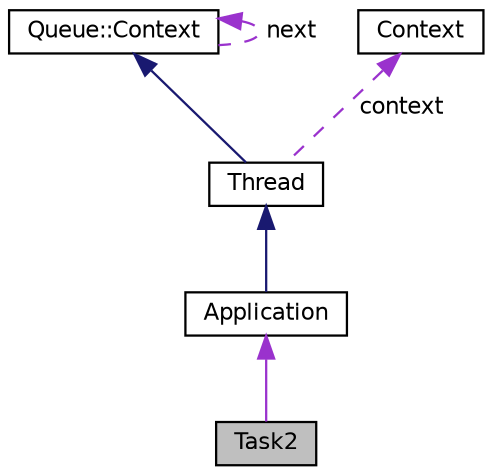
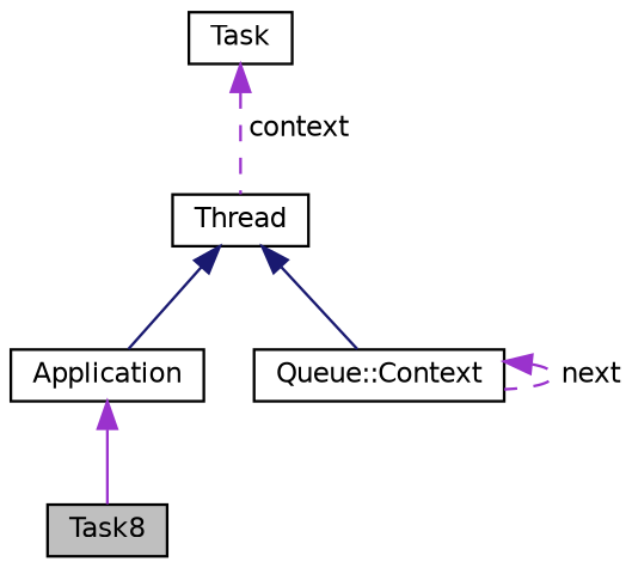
  digraph {
    fontname="DejaVu Sans"
    node [color=black fontname="DejaVu Sans" fontsize=10 shape=record]
    edge [color=darkorchid3 dir=back fontname="DejaVu Sans" fontsize=10 labelfontname=Helvetica labelfontsize=10 style=solid]
-   n1 [fillcolor=grey75 fontcolor=black height=0.2 label=Task2 style=filled width=0.4]
+   n1 [fillcolor=grey75 fontcolor=black height=0.2 label=Task8 style=filled width=0.4]
    n2 [height=0.2 label=Application width=0.4]
    n3 [height=0.2 label=Thread width=0.4]
    n4 [height=0.2 label="Queue::Context" width=0.4]
-   n5 [height=0.2 label=Context width=0.4]
+   n5 [height=0.2 label=Task width=0.4]
    n2 -> n1
    n3 -> n2 [color=midnightblue]
-   n4 -> n3 [color=midnightblue]
+   n3 -> n4 [color=midnightblue]
    n4 -> n4 [label=" next" style=dashed]
    n5 -> n3 [label=" context" style=dashed]
  }
